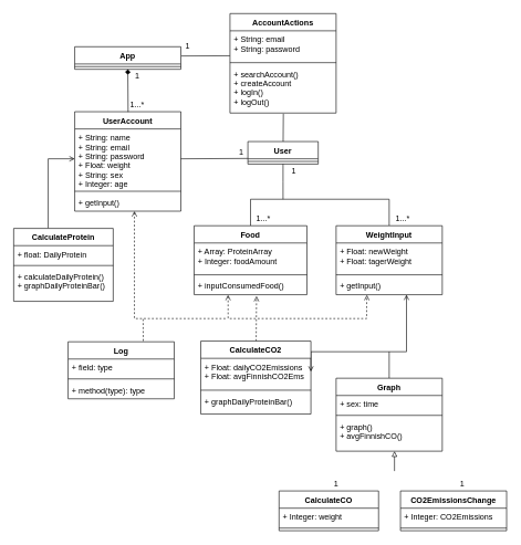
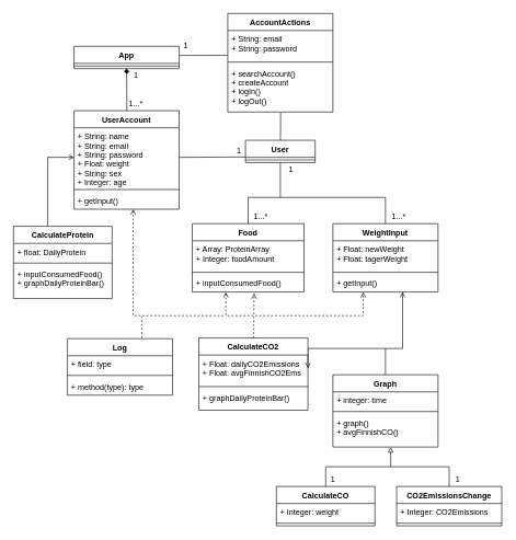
  <mxCell id="0" />
  <mxCell id="1" parent="0" />
  <mxCell id="2" value="App" style="swimlane;fontStyle=1;align=center;verticalAlign=top;childLayout=stackLayout;horizontal=1;startSize=26;horizontalStack=0;resizeParent=1;resizeParentMax=0;resizeLast=0;collapsible=1;marginBottom=0;" parent="1" vertex="1"><mxGeometry x="112" y="70" width="160" height="34" as="geometry" /></mxCell>
  <mxCell id="3" value="" style="line;strokeWidth=1;fillColor=none;align=left;verticalAlign=middle;spacingTop=-1;spacingLeft=3;spacingRight=3;rotatable=0;labelPosition=right;points=[];portConstraint=eastwest;" parent="2" vertex="1"><mxGeometry y="26" width="160" height="8" as="geometry" /></mxCell>
  <mxCell id="4" style="edgeStyle=orthogonalEdgeStyle;rounded=0;orthogonalLoop=1;jettySize=auto;html=1;dashed=1;startArrow=open;startFill=0;endArrow=none;endFill=0;" parent="1" source="5" edge="1"><mxGeometry relative="1" as="geometry"><mxPoint x="342" y="480" as="targetPoint" /><Array as="points"><mxPoint x="202" y="480" /><mxPoint x="342" y="480" /></Array></mxGeometry></mxCell>
  <mxCell id="5" value="UserAccount" style="swimlane;fontStyle=1;align=center;verticalAlign=top;childLayout=stackLayout;horizontal=1;startSize=26;horizontalStack=0;resizeParent=1;resizeParentMax=0;resizeLast=0;collapsible=1;marginBottom=0;" parent="1" vertex="1"><mxGeometry x="112" y="168" width="160" height="150" as="geometry" /></mxCell>
  <mxCell id="6" value="+ String: name&#10;+ String: email&#10;+ String: password&#10;+ Float: weight&#10;+ String: sex&#10;+ Integer: age" style="text;strokeColor=none;fillColor=none;align=left;verticalAlign=top;spacingLeft=4;spacingRight=4;overflow=hidden;rotatable=0;points=[[0,0.5],[1,0.5]];portConstraint=eastwest;" parent="5" vertex="1"><mxGeometry y="26" width="160" height="90" as="geometry" /></mxCell>
  <mxCell id="7" value="" style="line;strokeWidth=1;fillColor=none;align=left;verticalAlign=middle;spacingTop=-1;spacingLeft=3;spacingRight=3;rotatable=0;labelPosition=right;points=[];portConstraint=eastwest;" parent="5" vertex="1"><mxGeometry y="116" width="160" height="8" as="geometry" /></mxCell>
  <mxCell id="8" value="+ getInput()" style="text;strokeColor=none;fillColor=none;align=left;verticalAlign=top;spacingLeft=4;spacingRight=4;overflow=hidden;rotatable=0;points=[[0,0.5],[1,0.5]];portConstraint=eastwest;" parent="5" vertex="1"><mxGeometry y="124" width="160" height="26" as="geometry" /></mxCell>
  <mxCell id="9" style="edgeStyle=orthogonalEdgeStyle;rounded=0;orthogonalLoop=1;jettySize=auto;html=1;entryX=0.5;entryY=0;entryDx=0;entryDy=0;startArrow=none;startFill=0;endArrow=none;endFill=0;exitX=0.5;exitY=0;exitDx=0;exitDy=0;" parent="1" source="11" target="36" edge="1"><mxGeometry relative="1" as="geometry"><Array as="points"><mxPoint x="377" y="300" /><mxPoint x="586" y="300" /></Array></mxGeometry></mxCell>
  <mxCell id="10" style="edgeStyle=orthogonalEdgeStyle;rounded=0;orthogonalLoop=1;jettySize=auto;html=1;startArrow=open;startFill=0;endArrow=open;endFill=0;dashed=1;exitX=0.301;exitY=1.014;exitDx=0;exitDy=0;exitPerimeter=0;entryX=0.29;entryY=1.01;entryDx=0;entryDy=0;entryPerimeter=0;" parent="1" source="14" target="39" edge="1"><mxGeometry relative="1" as="geometry"><mxPoint x="428" y="450" as="sourcePoint" /><mxPoint x="572" y="490" as="targetPoint" /><Array as="points"><mxPoint x="343" y="480" /><mxPoint x="552" y="480" /><mxPoint x="552" y="464" /><mxPoint x="552" y="464" /></Array></mxGeometry></mxCell>
  <mxCell id="11" value="Food" style="swimlane;fontStyle=1;align=center;verticalAlign=top;childLayout=stackLayout;horizontal=1;startSize=26;horizontalStack=0;resizeParent=1;resizeParentMax=0;resizeLast=0;collapsible=1;marginBottom=0;" parent="1" vertex="1"><mxGeometry x="292" y="340" width="170" height="104" as="geometry" /></mxCell>
  <mxCell id="12" value="+ Array: ProteinArray&#10;+ Integer: foodAmount" style="text;strokeColor=none;fillColor=none;align=left;verticalAlign=top;spacingLeft=4;spacingRight=4;overflow=hidden;rotatable=0;points=[[0,0.5],[1,0.5]];portConstraint=eastwest;" parent="11" vertex="1"><mxGeometry y="26" width="170" height="44" as="geometry" /></mxCell>
  <mxCell id="13" value="" style="line;strokeWidth=1;fillColor=none;align=left;verticalAlign=middle;spacingTop=-1;spacingLeft=3;spacingRight=3;rotatable=0;labelPosition=right;points=[];portConstraint=eastwest;" parent="11" vertex="1"><mxGeometry y="70" width="170" height="8" as="geometry" /></mxCell>
  <mxCell id="14" value="+ inputConsumedFood()" style="text;strokeColor=none;fillColor=none;align=left;verticalAlign=top;spacingLeft=4;spacingRight=4;overflow=hidden;rotatable=0;points=[[0,0.5],[1,0.5]];portConstraint=eastwest;" parent="11" vertex="1"><mxGeometry y="78" width="170" height="26" as="geometry" /></mxCell>
  <mxCell id="15" style="edgeStyle=orthogonalEdgeStyle;rounded=0;orthogonalLoop=1;jettySize=auto;html=1;startArrow=none;startFill=0;endArrow=open;endFill=0;" parent="1" source="16" edge="1"><mxGeometry relative="1" as="geometry"><mxPoint x="112" y="239" as="targetPoint" /><Array as="points"><mxPoint x="72" y="239" /></Array></mxGeometry></mxCell>
  <mxCell id="16" value="CalculateProtein" style="swimlane;fontStyle=1;align=center;verticalAlign=top;childLayout=stackLayout;horizontal=1;startSize=26;horizontalStack=0;resizeParent=1;resizeParentMax=0;resizeLast=0;collapsible=1;marginBottom=0;" parent="1" vertex="1"><mxGeometry x="20" y="344" width="150" height="110" as="geometry" /></mxCell>
  <mxCell id="17" value="+ float: DailyProtein" style="text;strokeColor=none;fillColor=none;align=left;verticalAlign=top;spacingLeft=4;spacingRight=4;overflow=hidden;rotatable=0;points=[[0,0.5],[1,0.5]];portConstraint=eastwest;" parent="16" vertex="1"><mxGeometry y="26" width="150" height="26" as="geometry" /></mxCell>
  <mxCell id="18" value="" style="line;strokeWidth=1;fillColor=none;align=left;verticalAlign=middle;spacingTop=-1;spacingLeft=3;spacingRight=3;rotatable=0;labelPosition=right;points=[];portConstraint=eastwest;" parent="16" vertex="1"><mxGeometry y="52" width="150" height="8" as="geometry" /></mxCell>
- <mxCell id="19" value="+ calculateDailyProtein()&#10;+ graphDailyProteinBar()&#10;" style="text;strokeColor=none;fillColor=none;align=left;verticalAlign=top;spacingLeft=4;spacingRight=4;overflow=hidden;rotatable=0;points=[[0,0.5],[1,0.5]];portConstraint=eastwest;" parent="16" vertex="1"><mxGeometry y="60" width="150" height="50" as="geometry" /></mxCell>
+ <mxCell id="19" value="+ inputConsumedFood()&#10;+ graphDailyProteinBar()&#10;" style="text;strokeColor=none;fillColor=none;align=left;verticalAlign=top;spacingLeft=4;spacingRight=4;overflow=hidden;rotatable=0;points=[[0,0.5],[1,0.5]];portConstraint=eastwest;" parent="16" vertex="1"><mxGeometry y="60" width="150" height="50" as="geometry" /></mxCell>
  <mxCell id="20" value="AccountActions" style="swimlane;fontStyle=1;align=center;verticalAlign=top;childLayout=stackLayout;horizontal=1;startSize=26;horizontalStack=0;resizeParent=1;resizeParentMax=0;resizeLast=0;collapsible=1;marginBottom=0;" parent="1" vertex="1"><mxGeometry x="346" y="20" width="160" height="150" as="geometry" /></mxCell>
  <mxCell id="21" value="+ String: email&#10;+ String: password" style="text;strokeColor=none;fillColor=none;align=left;verticalAlign=top;spacingLeft=4;spacingRight=4;overflow=hidden;rotatable=0;points=[[0,0.5],[1,0.5]];portConstraint=eastwest;" parent="20" vertex="1"><mxGeometry y="26" width="160" height="44" as="geometry" /></mxCell>
  <mxCell id="22" value="" style="line;strokeWidth=1;fillColor=none;align=left;verticalAlign=middle;spacingTop=-1;spacingLeft=3;spacingRight=3;rotatable=0;labelPosition=right;points=[];portConstraint=eastwest;" parent="20" vertex="1"><mxGeometry y="70" width="160" height="8" as="geometry" /></mxCell>
  <mxCell id="23" value="+ searchAccount()&#10;+ createAccount&#10;+ logIn()&#10;+ logOut()" style="text;strokeColor=none;fillColor=none;align=left;verticalAlign=top;spacingLeft=4;spacingRight=4;overflow=hidden;rotatable=0;points=[[0,0.5],[1,0.5]];portConstraint=eastwest;" parent="20" vertex="1"><mxGeometry y="78" width="160" height="72" as="geometry" /></mxCell>
  <mxCell id="24" style="edgeStyle=orthogonalEdgeStyle;rounded=0;orthogonalLoop=1;jettySize=auto;html=1;startArrow=none;startFill=0;endArrow=none;endFill=0;exitX=0.5;exitY=0;exitDx=0;exitDy=0;" parent="1" source="26" edge="1"><mxGeometry relative="1" as="geometry"><mxPoint x="586" y="530" as="targetPoint" /><Array as="points"><mxPoint x="586" y="530" /></Array></mxGeometry></mxCell>
  <mxCell id="25" style="rounded=0;orthogonalLoop=1;jettySize=auto;html=1;startArrow=block;startFill=0;endArrow=none;endFill=0;exitX=0.55;exitY=1;exitDx=0;exitDy=0;exitPerimeter=0;" parent="1" source="29" edge="1"><mxGeometry relative="1" as="geometry"><mxPoint x="594" y="710" as="targetPoint" /><mxPoint x="594" y="700" as="sourcePoint" /></mxGeometry></mxCell>
  <mxCell id="26" value="Graph" style="swimlane;fontStyle=1;align=center;verticalAlign=top;childLayout=stackLayout;horizontal=1;startSize=26;horizontalStack=0;resizeParent=1;resizeParentMax=0;resizeLast=0;collapsible=1;marginBottom=0;" parent="1" vertex="1"><mxGeometry x="506" y="570" width="160" height="110" as="geometry" /></mxCell>
- <mxCell id="27" value="+ sex: time" style="text;strokeColor=none;fillColor=none;align=left;verticalAlign=top;spacingLeft=4;spacingRight=4;overflow=hidden;rotatable=0;points=[[0,0.5],[1,0.5]];portConstraint=eastwest;" parent="26" vertex="1"><mxGeometry y="26" width="160" height="26" as="geometry" /></mxCell>
+ <mxCell id="27" value="+ integer: time" style="text;strokeColor=none;fillColor=none;align=left;verticalAlign=top;spacingLeft=4;spacingRight=4;overflow=hidden;rotatable=0;points=[[0,0.5],[1,0.5]];portConstraint=eastwest;" parent="26" vertex="1"><mxGeometry y="26" width="160" height="26" as="geometry" /></mxCell>
  <mxCell id="28" value="" style="line;strokeWidth=1;fillColor=none;align=left;verticalAlign=middle;spacingTop=-1;spacingLeft=3;spacingRight=3;rotatable=0;labelPosition=right;points=[];portConstraint=eastwest;" parent="26" vertex="1"><mxGeometry y="52" width="160" height="8" as="geometry" /></mxCell>
  <mxCell id="29" value="+ graph()&#10;+ avgFinnishCO()" style="text;strokeColor=none;fillColor=none;align=left;verticalAlign=top;spacingLeft=4;spacingRight=4;overflow=hidden;rotatable=0;points=[[0,0.5],[1,0.5]];portConstraint=eastwest;" parent="26" vertex="1"><mxGeometry y="60" width="160" height="50" as="geometry" /></mxCell>
  <mxCell id="30" style="edgeStyle=orthogonalEdgeStyle;rounded=0;orthogonalLoop=1;jettySize=auto;html=1;startArrow=open;startFill=0;endArrow=open;endFill=0;entryX=0.663;entryY=0.996;entryDx=0;entryDy=0;entryPerimeter=0;" parent="1" target="39" edge="1"><mxGeometry relative="1" as="geometry"><mxPoint x="468" y="560" as="sourcePoint" /><mxPoint x="614" y="465" as="targetPoint" /><Array as="points"><mxPoint x="468" y="530" /><mxPoint x="612" y="530" /></Array></mxGeometry></mxCell>
  <mxCell id="31" style="rounded=0;orthogonalLoop=1;jettySize=auto;html=1;entryX=0.553;entryY=1.077;entryDx=0;entryDy=0;startArrow=none;startFill=0;endArrow=open;endFill=0;entryPerimeter=0;dashed=1;" parent="1" source="32" target="14" edge="1"><mxGeometry relative="1" as="geometry" /></mxCell>
  <mxCell id="32" value="CalculateCO2" style="swimlane;fontStyle=1;align=center;verticalAlign=top;childLayout=stackLayout;horizontal=1;startSize=26;horizontalStack=0;resizeParent=1;resizeParentMax=0;resizeLast=0;collapsible=1;marginBottom=0;" parent="1" vertex="1"><mxGeometry x="302" y="514" width="166" height="110" as="geometry" /></mxCell>
  <mxCell id="33" value="+ Float: dailyCO2Emissions&#10;+ Float: avgFinnishCO2Ems" style="text;strokeColor=none;fillColor=none;align=left;verticalAlign=top;spacingLeft=4;spacingRight=4;overflow=hidden;rotatable=0;points=[[0,0.5],[1,0.5]];portConstraint=eastwest;" parent="32" vertex="1"><mxGeometry y="26" width="166" height="44" as="geometry" /></mxCell>
  <mxCell id="34" value="" style="line;strokeWidth=1;fillColor=none;align=left;verticalAlign=middle;spacingTop=-1;spacingLeft=3;spacingRight=3;rotatable=0;labelPosition=right;points=[];portConstraint=eastwest;" parent="32" vertex="1"><mxGeometry y="70" width="166" height="8" as="geometry" /></mxCell>
  <mxCell id="35" value="+ graphDailyProteinBar()" style="text;strokeColor=none;fillColor=none;align=left;verticalAlign=top;spacingLeft=4;spacingRight=4;overflow=hidden;rotatable=0;points=[[0,0.5],[1,0.5]];portConstraint=eastwest;" parent="32" vertex="1"><mxGeometry y="78" width="166" height="32" as="geometry" /></mxCell>
  <mxCell id="36" value="WeightInput" style="swimlane;fontStyle=1;align=center;verticalAlign=top;childLayout=stackLayout;horizontal=1;startSize=26;horizontalStack=0;resizeParent=1;resizeParentMax=0;resizeLast=0;collapsible=1;marginBottom=0;" parent="1" vertex="1"><mxGeometry x="506" y="340" width="160" height="104" as="geometry" /></mxCell>
  <mxCell id="37" value="+ Float: newWeight&#10;+ Float: tagerWeight" style="text;strokeColor=none;fillColor=none;align=left;verticalAlign=top;spacingLeft=4;spacingRight=4;overflow=hidden;rotatable=0;points=[[0,0.5],[1,0.5]];portConstraint=eastwest;" parent="36" vertex="1"><mxGeometry y="26" width="160" height="44" as="geometry" /></mxCell>
  <mxCell id="38" value="" style="line;strokeWidth=1;fillColor=none;align=left;verticalAlign=middle;spacingTop=-1;spacingLeft=3;spacingRight=3;rotatable=0;labelPosition=right;points=[];portConstraint=eastwest;" parent="36" vertex="1"><mxGeometry y="70" width="160" height="8" as="geometry" /></mxCell>
  <mxCell id="39" value="+ getInput()" style="text;strokeColor=none;fillColor=none;align=left;verticalAlign=top;spacingLeft=4;spacingRight=4;overflow=hidden;rotatable=0;points=[[0,0.5],[1,0.5]];portConstraint=eastwest;" parent="36" vertex="1"><mxGeometry y="78" width="160" height="26" as="geometry" /></mxCell>
  <mxCell id="40" style="edgeStyle=none;rounded=0;orthogonalLoop=1;jettySize=auto;html=1;dashed=1;startArrow=none;startFill=0;endArrow=none;endFill=0;exitX=0.708;exitY=-0.014;exitDx=0;exitDy=0;exitPerimeter=0;" parent="1" source="41" edge="1"><mxGeometry relative="1" as="geometry"><mxPoint x="215" y="480" as="targetPoint" /></mxGeometry></mxCell>
  <mxCell id="41" value="Log" style="swimlane;fontStyle=1;align=center;verticalAlign=top;childLayout=stackLayout;horizontal=1;startSize=26;horizontalStack=0;resizeParent=1;resizeParentMax=0;resizeLast=0;collapsible=1;marginBottom=0;" parent="1" vertex="1"><mxGeometry x="102" y="515" width="160" height="86" as="geometry" /></mxCell>
  <mxCell id="42" value="+ field: type" style="text;strokeColor=none;fillColor=none;align=left;verticalAlign=top;spacingLeft=4;spacingRight=4;overflow=hidden;rotatable=0;points=[[0,0.5],[1,0.5]];portConstraint=eastwest;" parent="41" vertex="1"><mxGeometry y="26" width="160" height="26" as="geometry" /></mxCell>
  <mxCell id="43" value="" style="line;strokeWidth=1;fillColor=none;align=left;verticalAlign=middle;spacingTop=-1;spacingLeft=3;spacingRight=3;rotatable=0;labelPosition=right;points=[];portConstraint=eastwest;" parent="41" vertex="1"><mxGeometry y="52" width="160" height="8" as="geometry" /></mxCell>
  <mxCell id="44" value="+ method(type): type" style="text;strokeColor=none;fillColor=none;align=left;verticalAlign=top;spacingLeft=4;spacingRight=4;overflow=hidden;rotatable=0;points=[[0,0.5],[1,0.5]];portConstraint=eastwest;" parent="41" vertex="1"><mxGeometry y="60" width="160" height="26" as="geometry" /></mxCell>
  <mxCell id="45" style="edgeStyle=none;rounded=0;orthogonalLoop=1;jettySize=auto;html=1;endArrow=diamond;endFill=1;exitX=0.162;exitY=1.016;exitDx=0;exitDy=0;exitPerimeter=0;entryX=0.5;entryY=1;entryDx=0;entryDy=0;" parent="1" source="47" target="2" edge="1"><mxGeometry relative="1" as="geometry"><mxPoint x="192.034" y="179" as="sourcePoint" /><mxPoint x="192" y="120" as="targetPoint" /></mxGeometry></mxCell>
  <mxCell id="46" value="1" style="text;html=1;align=center;verticalAlign=middle;resizable=0;points=[];autosize=1;" parent="1" vertex="1"><mxGeometry x="196" y="104" width="20" height="20" as="geometry" /></mxCell>
  <mxCell id="47" value="1...*" style="text;html=1;align=center;verticalAlign=middle;resizable=0;points=[];autosize=1;" parent="1" vertex="1"><mxGeometry x="186" y="148" width="40" height="20" as="geometry" /></mxCell>
  <mxCell id="48" value="CalculateCO" style="swimlane;fontStyle=1;align=center;verticalAlign=top;childLayout=stackLayout;horizontal=1;startSize=26;horizontalStack=0;resizeParent=1;resizeParentMax=0;resizeLast=0;collapsible=1;marginBottom=0;" parent="1" vertex="1"><mxGeometry x="420" y="739.97" width="150" height="60" as="geometry" /></mxCell>
  <mxCell id="49" value="+ Integer: weight" style="text;strokeColor=none;fillColor=none;align=left;verticalAlign=top;spacingLeft=4;spacingRight=4;overflow=hidden;rotatable=0;points=[[0,0.5],[1,0.5]];portConstraint=eastwest;" parent="48" vertex="1"><mxGeometry y="26" width="150" height="26" as="geometry" /></mxCell>
  <mxCell id="50" value="" style="line;strokeWidth=1;fillColor=none;align=left;verticalAlign=middle;spacingTop=-1;spacingLeft=3;spacingRight=3;rotatable=0;labelPosition=right;points=[];portConstraint=eastwest;" parent="48" vertex="1"><mxGeometry y="52" width="150" height="8" as="geometry" /></mxCell>
+ <mxCell id="51" style="edgeStyle=orthogonalEdgeStyle;rounded=0;orthogonalLoop=1;jettySize=auto;html=1;entryX=0.5;entryY=0;entryDx=0;entryDy=0;startArrow=none;startFill=0;endArrow=none;endFill=0;exitX=0.5;exitY=0;exitDx=0;exitDy=0;" parent="1" source="52" target="48" edge="1"><mxGeometry relative="1" as="geometry"><Array as="points"><mxPoint x="683.5" y="709.97" /><mxPoint x="495.5" y="709.97" /></Array></mxGeometry></mxCell>
  <mxCell id="52" value="CO2EmissionsChange" style="swimlane;fontStyle=1;align=center;verticalAlign=top;childLayout=stackLayout;horizontal=1;startSize=26;horizontalStack=0;resizeParent=1;resizeParentMax=0;resizeLast=0;collapsible=1;marginBottom=0;" parent="1" vertex="1"><mxGeometry x="603" y="739.97" width="160" height="60" as="geometry" /></mxCell>
  <mxCell id="53" value="+ Integer: CO2Emissions" style="text;strokeColor=none;fillColor=none;align=left;verticalAlign=top;spacingLeft=4;spacingRight=4;overflow=hidden;rotatable=0;points=[[0,0.5],[1,0.5]];portConstraint=eastwest;" parent="52" vertex="1"><mxGeometry y="26" width="160" height="26" as="geometry" /></mxCell>
  <mxCell id="54" value="" style="line;strokeWidth=1;fillColor=none;align=left;verticalAlign=middle;spacingTop=-1;spacingLeft=3;spacingRight=3;rotatable=0;labelPosition=right;points=[];portConstraint=eastwest;" parent="52" vertex="1"><mxGeometry y="52" width="160" height="8" as="geometry" /></mxCell>
  <mxCell id="55" style="edgeStyle=none;rounded=0;orthogonalLoop=1;jettySize=auto;html=1;startArrow=none;startFill=0;endArrow=none;endFill=1;entryX=1.005;entryY=0.41;entryDx=0;entryDy=0;entryPerimeter=0;exitX=-0.001;exitY=0.855;exitDx=0;exitDy=0;exitPerimeter=0;" parent="1" source="21" target="2" edge="1"><mxGeometry relative="1" as="geometry"><mxPoint x="272" y="68" as="targetPoint" /></mxGeometry></mxCell>
  <mxCell id="56" value="1" style="text;html=1;align=center;verticalAlign=middle;resizable=0;points=[];autosize=1;" parent="1" vertex="1"><mxGeometry x="272" y="60" width="20" height="20" as="geometry" /></mxCell>
  <mxCell id="57" style="edgeStyle=none;rounded=0;orthogonalLoop=1;jettySize=auto;html=1;startArrow=none;startFill=0;endArrow=none;endFill=0;entryX=0.503;entryY=1.016;entryDx=0;entryDy=0;entryPerimeter=0;" parent="1" source="59" target="23" edge="1"><mxGeometry relative="1" as="geometry"><mxPoint x="422" y="190" as="targetPoint" /></mxGeometry></mxCell>
  <mxCell id="58" style="edgeStyle=orthogonalEdgeStyle;rounded=0;orthogonalLoop=1;jettySize=auto;html=1;startArrow=none;startFill=0;endArrow=none;endFill=0;" parent="1" source="59" edge="1"><mxGeometry relative="1" as="geometry"><mxPoint x="426" y="300" as="targetPoint" /></mxGeometry></mxCell>
  <mxCell id="59" value="User" style="swimlane;fontStyle=1;align=center;verticalAlign=top;childLayout=stackLayout;horizontal=1;startSize=26;horizontalStack=0;resizeParent=1;resizeParentMax=0;resizeLast=0;collapsible=1;marginBottom=0;" parent="1" vertex="1"><mxGeometry x="373" y="213" width="106" height="34" as="geometry" /></mxCell>
  <mxCell id="60" value="" style="line;strokeWidth=1;fillColor=none;align=left;verticalAlign=middle;spacingTop=-1;spacingLeft=3;spacingRight=3;rotatable=0;labelPosition=right;points=[];portConstraint=eastwest;" parent="59" vertex="1"><mxGeometry y="26" width="106" height="8" as="geometry" /></mxCell>
  <mxCell id="61" style="edgeStyle=none;rounded=0;orthogonalLoop=1;jettySize=auto;html=1;startArrow=none;startFill=0;endArrow=none;endFill=0;entryX=0;entryY=0.75;entryDx=0;entryDy=0;" parent="1" target="59" edge="1"><mxGeometry relative="1" as="geometry"><mxPoint x="272" y="239" as="sourcePoint" /><mxPoint x="346" y="238.438" as="targetPoint" /></mxGeometry></mxCell>
  <mxCell id="62" value="1" style="text;html=1;align=center;verticalAlign=middle;resizable=0;points=[];autosize=1;" parent="1" vertex="1"><mxGeometry x="353" y="220" width="20" height="20" as="geometry" /></mxCell>
  <mxCell id="63" value="1" style="text;html=1;align=center;verticalAlign=middle;resizable=0;points=[];autosize=1;" parent="1" vertex="1"><mxGeometry x="685.5" y="719.97" width="20" height="20" as="geometry" /></mxCell>
  <mxCell id="64" value="1" style="text;html=1;align=center;verticalAlign=middle;resizable=0;points=[];autosize=1;" parent="1" vertex="1"><mxGeometry x="495.5" y="719.97" width="20" height="20" as="geometry" /></mxCell>
  <mxCell id="65" value="1" style="text;html=1;align=center;verticalAlign=middle;resizable=0;points=[];autosize=1;" parent="1" vertex="1"><mxGeometry x="432" y="247" width="20" height="20" as="geometry" /></mxCell>
  <mxCell id="66" value="1...*" style="text;html=1;align=center;verticalAlign=middle;resizable=0;points=[];autosize=1;" parent="1" vertex="1"><mxGeometry x="376" y="320" width="40" height="20" as="geometry" /></mxCell>
  <mxCell id="67" value="1...*" style="text;html=1;align=center;verticalAlign=middle;resizable=0;points=[];autosize=1;" parent="1" vertex="1"><mxGeometry x="586" y="320" width="40" height="20" as="geometry" /></mxCell>
